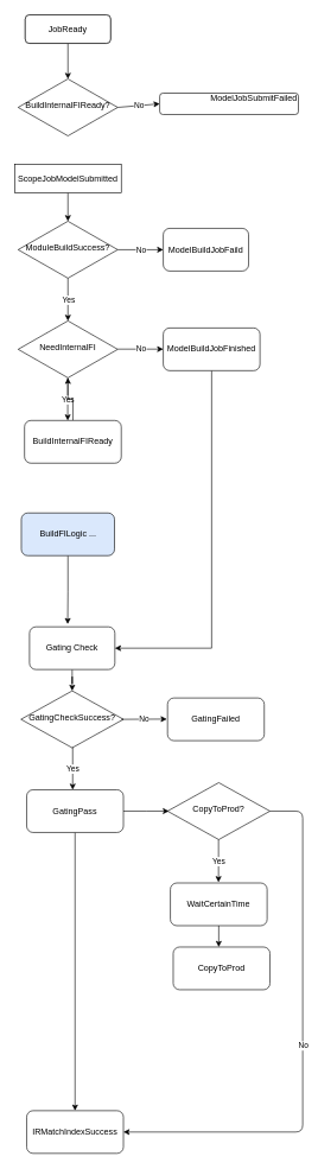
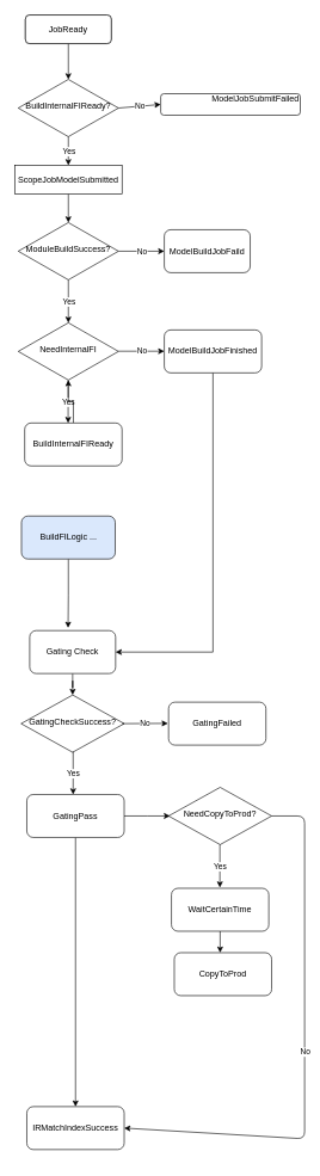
  <mxCell id="0" />
  <mxCell id="1" parent="0" />
  <mxCell id="2" value="JobReady" style="rounded=1;whiteSpace=wrap;html=1;fontSize=12;glass=0;strokeWidth=1;shadow=0;" parent="1" vertex="1"><mxGeometry x="35" y="20" width="120" height="40" as="geometry" /></mxCell>
  <mxCell id="3" value="BuildInternalFIReady?" style="rhombus;whiteSpace=wrap;html=1;shadow=0;fontFamily=Helvetica;fontSize=12;align=center;strokeWidth=1;spacing=6;spacingTop=-4;" parent="1" vertex="1"><mxGeometry x="25" y="110" width="140" height="80" as="geometry" /></mxCell>
  <mxCell id="4" value="&lt;div&gt;&amp;nbsp; &amp;nbsp; &amp;nbsp; &amp;nbsp; &amp;nbsp; &amp;nbsp; &amp;nbsp; &amp;nbsp; &amp;nbsp; &amp;nbsp; &amp;nbsp;ModelJobSubmitFailed&lt;/div&gt;&lt;div&gt;&lt;br&gt;&lt;/div&gt;" style="rounded=1;whiteSpace=wrap;html=1;fontSize=12;glass=0;strokeWidth=1;shadow=0;" vertex="1" parent="1"><mxGeometry x="224" y="130" width="195" height="30" as="geometry" /></mxCell>
  <mxCell id="5" style="edgeStyle=orthogonalEdgeStyle;rounded=0;orthogonalLoop=1;jettySize=auto;html=1;exitX=0.5;exitY=1;exitDx=0;exitDy=0;entryX=0.5;entryY=0;entryDx=0;entryDy=0;" edge="1" parent="1" source="6" target="7"><mxGeometry relative="1" as="geometry" /></mxCell>
  <mxCell id="6" value="&lt;div&gt;ScopeJobModelSubmitted&lt;br&gt;&lt;/div&gt;" style="whiteSpace=wrap;html=1;fontSize=12;glass=0;strokeWidth=1;shadow=0;rounded=0;" vertex="1" parent="1"><mxGeometry x="20" y="230" width="150" height="40" as="geometry" /></mxCell>
  <mxCell id="7" value="ModuleBuildSuccess?" style="rhombus;whiteSpace=wrap;html=1;shadow=0;fontFamily=Helvetica;fontSize=12;align=center;strokeWidth=1;spacing=6;spacingTop=-4;" vertex="1" parent="1"><mxGeometry x="25" y="310" width="140" height="80" as="geometry" /></mxCell>
  <mxCell id="8" value="ModelBuildJobFaild" style="rounded=1;whiteSpace=wrap;html=1;" vertex="1" parent="1"><mxGeometry x="229" y="320" width="120" height="60" as="geometry" /></mxCell>
  <mxCell id="9" value="" style="endArrow=classic;html=1;exitX=0.5;exitY=1;exitDx=0;exitDy=0;entryX=0.5;entryY=0;entryDx=0;entryDy=0;" edge="1" parent="1" source="7"><mxGeometry relative="1" as="geometry"><mxPoint x="145" y="420" as="sourcePoint" /><mxPoint x="95" y="450" as="targetPoint" /></mxGeometry></mxCell>
  <mxCell id="10" value="Yes" style="edgeLabel;resizable=0;html=1;align=center;verticalAlign=middle;" connectable="0" vertex="1" parent="9"><mxGeometry relative="1" as="geometry" /></mxCell>
+ <mxCell id="11" value="" style="endArrow=classic;html=1;exitX=0.5;exitY=1;exitDx=0;exitDy=0;entryX=0.5;entryY=0;entryDx=0;entryDy=0;" edge="1" parent="1" source="3" target="6"><mxGeometry relative="1" as="geometry"><mxPoint x="215" y="202.5" as="sourcePoint" /><mxPoint x="215" y="297.5" as="targetPoint" /></mxGeometry></mxCell>
+ <mxCell id="12" value="Yes" style="edgeLabel;resizable=0;html=1;align=center;verticalAlign=middle;" connectable="0" vertex="1" parent="11"><mxGeometry relative="1" as="geometry" /></mxCell>
  <mxCell id="13" value="" style="endArrow=classic;html=1;exitX=1;exitY=0.5;exitDx=0;exitDy=0;entryX=0;entryY=0.5;entryDx=0;entryDy=0;" edge="1" parent="1" source="3" target="4"><mxGeometry relative="1" as="geometry"><mxPoint x="170" y="150" as="sourcePoint" /><mxPoint x="170" y="245" as="targetPoint" /></mxGeometry></mxCell>
  <mxCell id="14" value="No" style="edgeLabel;resizable=0;html=1;align=center;verticalAlign=middle;" connectable="0" vertex="1" parent="13"><mxGeometry relative="1" as="geometry" /></mxCell>
  <mxCell id="15" value="" style="endArrow=classic;html=1;entryX=0;entryY=0.5;entryDx=0;entryDy=0;" edge="1" parent="1" target="8"><mxGeometry relative="1" as="geometry"><mxPoint x="165" y="350" as="sourcePoint" /><mxPoint x="224" y="349.76" as="targetPoint" /></mxGeometry></mxCell>
  <mxCell id="16" value="No" style="edgeLabel;resizable=0;html=1;align=center;verticalAlign=middle;" connectable="0" vertex="1" parent="15"><mxGeometry relative="1" as="geometry" /></mxCell>
  <mxCell id="17" value="" style="endArrow=classic;html=1;entryX=0.5;entryY=0;entryDx=0;entryDy=0;" edge="1" parent="1" target="3"><mxGeometry width="50" height="50" relative="1" as="geometry"><mxPoint x="95" y="60" as="sourcePoint" /><mxPoint x="91" y="109" as="targetPoint" /></mxGeometry></mxCell>
  <mxCell id="18" value="JobReady" style="rounded=1;whiteSpace=wrap;html=1;fontSize=12;glass=0;strokeWidth=1;shadow=0;" vertex="1" parent="1"><mxGeometry x="35" y="20" width="120" height="40" as="geometry" /></mxCell>
  <mxCell id="19" value="NeedInternalFI" style="rhombus;whiteSpace=wrap;html=1;shadow=0;fontFamily=Helvetica;fontSize=12;align=center;strokeWidth=1;spacing=6;spacingTop=-4;" vertex="1" parent="1"><mxGeometry x="25" y="450" width="140" height="80" as="geometry" /></mxCell>
  <mxCell id="20" value="" style="endArrow=classic;html=1;entryX=0;entryY=0.5;entryDx=0;entryDy=0;" edge="1" parent="1"><mxGeometry relative="1" as="geometry"><mxPoint x="165" y="489.71" as="sourcePoint" /><mxPoint x="229" y="489.71" as="targetPoint" /></mxGeometry></mxCell>
  <mxCell id="21" value="No" style="edgeLabel;resizable=0;html=1;align=center;verticalAlign=middle;" connectable="0" vertex="1" parent="20"><mxGeometry relative="1" as="geometry" /></mxCell>
  <mxCell id="22" value="" style="endArrow=classic;html=1;exitX=0.5;exitY=1;exitDx=0;exitDy=0;entryX=0.5;entryY=0;entryDx=0;entryDy=0;" edge="1" parent="1"><mxGeometry relative="1" as="geometry"><mxPoint x="94.71" y="530" as="sourcePoint" /><mxPoint x="94.71" y="590" as="targetPoint" /></mxGeometry></mxCell>
  <mxCell id="23" value="Yes" style="edgeLabel;resizable=0;html=1;align=center;verticalAlign=middle;" connectable="0" vertex="1" parent="22"><mxGeometry relative="1" as="geometry" /></mxCell>
  <mxCell id="24" style="edgeStyle=orthogonalEdgeStyle;rounded=0;orthogonalLoop=1;jettySize=auto;html=1;entryX=1;entryY=0.5;entryDx=0;entryDy=0;" edge="1" parent="1" source="25" target="31"><mxGeometry relative="1" as="geometry"><Array as="points"><mxPoint x="297" y="910" /></Array></mxGeometry></mxCell>
  <mxCell id="25" value="ModelBuildJobFinished" style="rounded=1;whiteSpace=wrap;html=1;" vertex="1" parent="1"><mxGeometry x="229" y="460" width="136" height="60" as="geometry" /></mxCell>
  <mxCell id="26" style="edgeStyle=orthogonalEdgeStyle;rounded=0;orthogonalLoop=1;jettySize=auto;html=1;" edge="1" parent="1" source="27" target="19"><mxGeometry relative="1" as="geometry" /></mxCell>
  <mxCell id="27" value="BuildInternalFIReady" style="rounded=1;whiteSpace=wrap;html=1;" vertex="1" parent="1"><mxGeometry x="34" y="590" width="136" height="60" as="geometry" /></mxCell>
  <mxCell id="28" style="edgeStyle=orthogonalEdgeStyle;rounded=0;orthogonalLoop=1;jettySize=auto;html=1;entryX=0.447;entryY=-0.064;entryDx=0;entryDy=0;entryPerimeter=0;" edge="1" parent="1" source="29" target="31"><mxGeometry relative="1" as="geometry" /></mxCell>
  <mxCell id="29" value="BuildFILogic ..." style="rounded=1;whiteSpace=wrap;html=1;fillColor=#dae8fc;" vertex="1" parent="1"><mxGeometry x="29.5" y="720" width="131" height="60" as="geometry" /></mxCell>
  <mxCell id="30" style="edgeStyle=orthogonalEdgeStyle;rounded=0;orthogonalLoop=1;jettySize=auto;html=1;" edge="1" parent="1" source="31" target="32"><mxGeometry relative="1" as="geometry" /></mxCell>
  <mxCell id="31" value="Gating Check" style="rounded=1;whiteSpace=wrap;html=1;" vertex="1" parent="1"><mxGeometry x="41" y="880" width="120" height="60" as="geometry" /></mxCell>
  <mxCell id="32" value="GatingCheckSuccess?" style="rhombus;whiteSpace=wrap;html=1;shadow=0;fontFamily=Helvetica;fontSize=12;align=center;strokeWidth=1;spacing=6;spacingTop=-4;" vertex="1" parent="1"><mxGeometry x="29" y="970" width="144" height="80" as="geometry" /></mxCell>
  <mxCell id="33" value="" style="endArrow=classic;html=1;entryX=0;entryY=0.5;entryDx=0;entryDy=0;" edge="1" parent="1"><mxGeometry relative="1" as="geometry"><mxPoint x="170" y="1010" as="sourcePoint" /><mxPoint x="234" y="1009.66" as="targetPoint" /></mxGeometry></mxCell>
  <mxCell id="34" value="No" style="edgeLabel;resizable=0;html=1;align=center;verticalAlign=middle;" connectable="0" vertex="1" parent="33"><mxGeometry relative="1" as="geometry" /></mxCell>
  <mxCell id="35" value="" style="endArrow=classic;html=1;exitX=0.5;exitY=1;exitDx=0;exitDy=0;entryX=0.5;entryY=0;entryDx=0;entryDy=0;" edge="1" parent="1"><mxGeometry relative="1" as="geometry"><mxPoint x="101.66" y="1049" as="sourcePoint" /><mxPoint x="101.66" y="1109" as="targetPoint" /></mxGeometry></mxCell>
  <mxCell id="36" value="Yes" style="edgeLabel;resizable=0;html=1;align=center;verticalAlign=middle;" connectable="0" vertex="1" parent="35"><mxGeometry relative="1" as="geometry" /></mxCell>
  <mxCell id="37" value="GatingFailed" style="rounded=1;whiteSpace=wrap;html=1;" vertex="1" parent="1"><mxGeometry x="235" y="980" width="136" height="60" as="geometry" /></mxCell>
  <mxCell id="38" style="edgeStyle=orthogonalEdgeStyle;rounded=0;orthogonalLoop=1;jettySize=auto;html=1;entryX=0.5;entryY=0;entryDx=0;entryDy=0;" edge="1" parent="1" source="40" target="41"><mxGeometry relative="1" as="geometry" /></mxCell>
  <mxCell id="39" style="edgeStyle=orthogonalEdgeStyle;rounded=0;orthogonalLoop=1;jettySize=auto;html=1;exitX=1;exitY=0.5;exitDx=0;exitDy=0;entryX=0;entryY=0.5;entryDx=0;entryDy=0;" edge="1" parent="1" source="40"><mxGeometry relative="1" as="geometry"><mxPoint x="237" y="1139" as="targetPoint" /></mxGeometry></mxCell>
  <mxCell id="40" value="GatingPass" style="rounded=1;whiteSpace=wrap;html=1;" vertex="1" parent="1"><mxGeometry x="37" y="1109" width="136" height="60" as="geometry" /></mxCell>
- <mxCell id="41" value="IRMatchIndexSuccess" style="rounded=1;whiteSpace=wrap;html=1;" vertex="1" parent="1"><mxGeometry x="37" y="1560" width="136" height="60" as="geometry" /></mxCell>
- <mxCell id="42" value="CopyToProd?" style="rhombus;whiteSpace=wrap;html=1;shadow=0;fontFamily=Helvetica;fontSize=12;align=center;strokeWidth=1;spacing=6;spacingTop=-4;" vertex="1" parent="1"><mxGeometry x="235" y="1099" width="144" height="80" as="geometry" /></mxCell>
+ <mxCell id="41" value="IRMatchIndexSuccess" style="rounded=1;whiteSpace=wrap;html=1;" vertex="1" parent="1"><mxGeometry x="37" y="1545" width="136" height="60" as="geometry" /></mxCell>
+ <mxCell id="42" value="NeedCopyToProd?" style="rhombus;whiteSpace=wrap;html=1;shadow=0;fontFamily=Helvetica;fontSize=12;align=center;strokeWidth=1;spacing=6;spacingTop=-4;" vertex="1" parent="1"><mxGeometry x="235" y="1099" width="144" height="80" as="geometry" /></mxCell>
  <mxCell id="43" value="" style="endArrow=classic;html=1;exitX=0.5;exitY=1;exitDx=0;exitDy=0;entryX=0.5;entryY=0;entryDx=0;entryDy=0;" edge="1" parent="1"><mxGeometry relative="1" as="geometry"><mxPoint x="306.66" y="1179" as="sourcePoint" /><mxPoint x="306.66" y="1239" as="targetPoint" /></mxGeometry></mxCell>
  <mxCell id="44" value="Yes" style="edgeLabel;resizable=0;html=1;align=center;verticalAlign=middle;" connectable="0" vertex="1" parent="43"><mxGeometry relative="1" as="geometry" /></mxCell>
  <mxCell id="45" style="edgeStyle=orthogonalEdgeStyle;rounded=0;orthogonalLoop=1;jettySize=auto;html=1;exitX=0.5;exitY=1;exitDx=0;exitDy=0;entryX=0.5;entryY=0;entryDx=0;entryDy=0;" edge="1" parent="1" source="46"><mxGeometry relative="1" as="geometry"><mxPoint x="307" y="1330" as="targetPoint" /></mxGeometry></mxCell>
  <mxCell id="46" value="WaitCertainTime" style="rounded=1;whiteSpace=wrap;html=1;" vertex="1" parent="1"><mxGeometry x="239" y="1240" width="136" height="60" as="geometry" /></mxCell>
  <mxCell id="47" value="CopyToProd" style="rounded=1;whiteSpace=wrap;html=1;" vertex="1" parent="1"><mxGeometry x="243" y="1330" width="136" height="60" as="geometry" /></mxCell>
  <mxCell id="48" value="" style="endArrow=classic;html=1;entryX=1;entryY=0.5;entryDx=0;entryDy=0;exitX=1;exitY=0.5;exitDx=0;exitDy=0;" edge="1" parent="1" source="42" target="41"><mxGeometry relative="1" as="geometry"><mxPoint x="371" y="1010" as="sourcePoint" /><mxPoint x="471" y="1009.66" as="targetPoint" /><Array as="points"><mxPoint x="425" y="1139" /><mxPoint x="425" y="1590" /></Array></mxGeometry></mxCell>
  <mxCell id="49" value="No" style="edgeLabel;resizable=0;html=1;align=center;verticalAlign=middle;" connectable="0" vertex="1" parent="48"><mxGeometry relative="1" as="geometry" /></mxCell>
